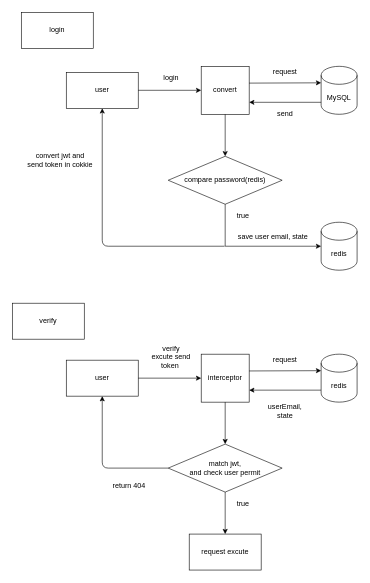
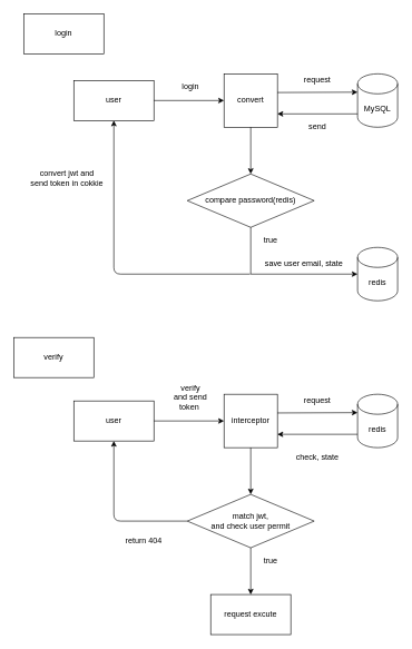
  <mxCell id="0" />
  <mxCell id="1" parent="0" />
  <mxCell id="2" value="compare password(redis)" style="rhombus;whiteSpace=wrap;html=1;" vertex="1" parent="1"><mxGeometry x="280" y="260" width="190" height="80" as="geometry" /></mxCell>
  <mxCell id="3" value="user" style="rounded=0;whiteSpace=wrap;html=1;" vertex="1" parent="1"><mxGeometry x="110" y="120" width="120" height="60" as="geometry" /></mxCell>
  <mxCell id="4" value="true&lt;br&gt;" style="text;html=1;strokeColor=none;fillColor=none;align=center;verticalAlign=middle;whiteSpace=wrap;rounded=0;" vertex="1" parent="1"><mxGeometry x="385" y="350" width="40" height="20" as="geometry" /></mxCell>
  <mxCell id="5" value="convert&lt;br&gt;" style="whiteSpace=wrap;html=1;aspect=fixed;" vertex="1" parent="1"><mxGeometry x="335" y="110" width="80" height="80" as="geometry" /></mxCell>
  <mxCell id="6" value="MySQL" style="shape=cylinder3;whiteSpace=wrap;html=1;boundedLbl=1;backgroundOutline=1;size=15;" vertex="1" parent="1"><mxGeometry x="535" y="110" width="60" height="80" as="geometry" /></mxCell>
  <mxCell id="7" value="" style="endArrow=classic;html=1;exitX=1;exitY=0.5;exitDx=0;exitDy=0;entryX=0;entryY=0.5;entryDx=0;entryDy=0;" edge="1" parent="1" source="3" target="5"><mxGeometry width="50" height="50" relative="1" as="geometry"><mxPoint x="245" y="170" as="sourcePoint" /><mxPoint x="295" y="120" as="targetPoint" /></mxGeometry></mxCell>
  <mxCell id="8" value="login&lt;br&gt;" style="text;html=1;strokeColor=none;fillColor=none;align=center;verticalAlign=middle;whiteSpace=wrap;rounded=0;" vertex="1" parent="1"><mxGeometry x="265" y="120" width="40" height="20" as="geometry" /></mxCell>
  <mxCell id="9" value="" style="endArrow=classic;html=1;entryX=0;entryY=0;entryDx=0;entryDy=27.5;entryPerimeter=0;" edge="1" parent="1" target="6"><mxGeometry width="50" height="50" relative="1" as="geometry"><mxPoint x="415" y="138" as="sourcePoint" /><mxPoint x="505" y="130" as="targetPoint" /></mxGeometry></mxCell>
  <mxCell id="10" value="request" style="text;html=1;strokeColor=none;fillColor=none;align=center;verticalAlign=middle;whiteSpace=wrap;rounded=0;" vertex="1" parent="1"><mxGeometry x="455" y="110" width="40" height="20" as="geometry" /></mxCell>
  <mxCell id="11" value="" style="endArrow=classic;html=1;entryX=0;entryY=0.5;entryDx=0;entryDy=0;entryPerimeter=0;exitX=1;exitY=0.5;exitDx=0;exitDy=0;" edge="1" parent="1"><mxGeometry width="50" height="50" relative="1" as="geometry"><mxPoint x="535" y="170" as="sourcePoint" /><mxPoint x="415" y="170" as="targetPoint" /></mxGeometry></mxCell>
  <mxCell id="12" value="send" style="text;html=1;strokeColor=none;fillColor=none;align=center;verticalAlign=middle;whiteSpace=wrap;rounded=0;" vertex="1" parent="1"><mxGeometry x="455" y="180" width="40" height="20" as="geometry" /></mxCell>
  <mxCell id="13" value="" style="endArrow=classic;html=1;exitX=0.5;exitY=1;exitDx=0;exitDy=0;" edge="1" parent="1" source="5"><mxGeometry width="50" height="50" relative="1" as="geometry"><mxPoint x="325" y="470" as="sourcePoint" /><mxPoint x="375" y="260" as="targetPoint" /></mxGeometry></mxCell>
  <mxCell id="14" value="redis" style="shape=cylinder3;whiteSpace=wrap;html=1;boundedLbl=1;backgroundOutline=1;size=15;" vertex="1" parent="1"><mxGeometry x="535" y="370" width="60" height="80" as="geometry" /></mxCell>
  <mxCell id="15" value="" style="endArrow=classic;html=1;entryX=0;entryY=0.5;entryDx=0;entryDy=0;entryPerimeter=0;" edge="1" parent="1" target="14"><mxGeometry width="50" height="50" relative="1" as="geometry"><mxPoint x="375" y="410" as="sourcePoint" /><mxPoint x="425" y="360" as="targetPoint" /></mxGeometry></mxCell>
  <mxCell id="16" value="save user email, state&lt;br&gt;" style="text;html=1;strokeColor=none;fillColor=none;align=center;verticalAlign=middle;whiteSpace=wrap;rounded=0;" vertex="1" parent="1"><mxGeometry x="375" y="360" width="160" height="70" as="geometry" /></mxCell>
  <mxCell id="17" value="" style="endArrow=classic;html=1;entryX=0.5;entryY=1;entryDx=0;entryDy=0;" edge="1" parent="1" target="3"><mxGeometry width="50" height="50" relative="1" as="geometry"><mxPoint x="374" y="410" as="sourcePoint" /><mxPoint x="375" y="400" as="targetPoint" /><Array as="points"><mxPoint x="170" y="410" /></Array></mxGeometry></mxCell>
  <mxCell id="18" value="" style="endArrow=none;html=1;entryX=0.5;entryY=1;entryDx=0;entryDy=0;" edge="1" parent="1" target="2"><mxGeometry width="50" height="50" relative="1" as="geometry"><mxPoint x="375" y="410" as="sourcePoint" /><mxPoint x="375" y="400" as="targetPoint" /></mxGeometry></mxCell>
  <mxCell id="19" value="&lt;br&gt;convert jwt and&lt;br&gt;send token in cokkie" style="text;html=1;strokeColor=none;fillColor=none;align=center;verticalAlign=middle;whiteSpace=wrap;rounded=0;" vertex="1" parent="1"><mxGeometry x="35" y="240" width="130" height="40" as="geometry" /></mxCell>
  <mxCell id="20" value="login" style="rounded=0;whiteSpace=wrap;html=1;" vertex="1" parent="1"><mxGeometry x="35" y="20" width="120" height="60" as="geometry" /></mxCell>
  <mxCell id="21" value="match jwt,&lt;br&gt;and check user permit" style="rhombus;whiteSpace=wrap;html=1;" vertex="1" parent="1"><mxGeometry x="280" y="740" width="190" height="80" as="geometry" /></mxCell>
  <mxCell id="22" value="user" style="rounded=0;whiteSpace=wrap;html=1;" vertex="1" parent="1"><mxGeometry x="110" y="600" width="120" height="60" as="geometry" /></mxCell>
  <mxCell id="23" value="true&lt;br&gt;" style="text;html=1;strokeColor=none;fillColor=none;align=center;verticalAlign=middle;whiteSpace=wrap;rounded=0;" vertex="1" parent="1"><mxGeometry x="385" y="830" width="40" height="20" as="geometry" /></mxCell>
  <mxCell id="24" value="interceptor" style="whiteSpace=wrap;html=1;aspect=fixed;" vertex="1" parent="1"><mxGeometry x="335" y="590" width="80" height="80" as="geometry" /></mxCell>
  <mxCell id="25" value="" style="endArrow=classic;html=1;exitX=1;exitY=0.5;exitDx=0;exitDy=0;entryX=0;entryY=0.5;entryDx=0;entryDy=0;" edge="1" parent="1" source="22" target="24"><mxGeometry width="50" height="50" relative="1" as="geometry"><mxPoint x="245" y="650" as="sourcePoint" /><mxPoint x="295" y="600" as="targetPoint" /></mxGeometry></mxCell>
- <mxCell id="26" value="verify&lt;br&gt;excute send token&amp;nbsp;" style="text;html=1;strokeColor=none;fillColor=none;align=center;verticalAlign=middle;whiteSpace=wrap;rounded=0;" vertex="1" parent="1"><mxGeometry x="250" y="560" width="70" height="70" as="geometry" /></mxCell>
+ <mxCell id="26" value="verify&lt;br&gt;and send token&amp;nbsp;" style="text;html=1;strokeColor=none;fillColor=none;align=center;verticalAlign=middle;whiteSpace=wrap;rounded=0;" vertex="1" parent="1"><mxGeometry x="250" y="560" width="70" height="70" as="geometry" /></mxCell>
  <mxCell id="27" value="" style="endArrow=classic;html=1;entryX=0;entryY=0;entryDx=0;entryDy=27.5;entryPerimeter=0;" edge="1" parent="1"><mxGeometry width="50" height="50" relative="1" as="geometry"><mxPoint x="415" y="618" as="sourcePoint" /><mxPoint x="535" y="617.5" as="targetPoint" /></mxGeometry></mxCell>
  <mxCell id="28" value="request" style="text;html=1;strokeColor=none;fillColor=none;align=center;verticalAlign=middle;whiteSpace=wrap;rounded=0;" vertex="1" parent="1"><mxGeometry x="455" y="590" width="40" height="20" as="geometry" /></mxCell>
  <mxCell id="29" value="" style="endArrow=classic;html=1;entryX=0;entryY=0.5;entryDx=0;entryDy=0;entryPerimeter=0;exitX=1;exitY=0.5;exitDx=0;exitDy=0;" edge="1" parent="1"><mxGeometry width="50" height="50" relative="1" as="geometry"><mxPoint x="535" y="650" as="sourcePoint" /><mxPoint x="415" y="650" as="targetPoint" /></mxGeometry></mxCell>
- <mxCell id="30" value="userEmail, state" style="text;html=1;strokeColor=none;fillColor=none;align=center;verticalAlign=middle;whiteSpace=wrap;rounded=0;" vertex="1" parent="1"><mxGeometry x="440" y="660" width="70" height="50" as="geometry" /></mxCell>
+ <mxCell id="30" value="check, state" style="text;html=1;strokeColor=none;fillColor=none;align=center;verticalAlign=middle;whiteSpace=wrap;rounded=0;" vertex="1" parent="1"><mxGeometry x="440" y="660" width="70" height="50" as="geometry" /></mxCell>
  <mxCell id="31" value="" style="endArrow=classic;html=1;exitX=0.5;exitY=1;exitDx=0;exitDy=0;" edge="1" parent="1" source="24"><mxGeometry width="50" height="50" relative="1" as="geometry"><mxPoint x="325" y="950" as="sourcePoint" /><mxPoint x="375" y="740" as="targetPoint" /></mxGeometry></mxCell>
  <mxCell id="32" value="redis" style="shape=cylinder3;whiteSpace=wrap;html=1;boundedLbl=1;backgroundOutline=1;size=15;" vertex="1" parent="1"><mxGeometry x="535" y="590" width="60" height="80" as="geometry" /></mxCell>
  <mxCell id="33" value="return 404" style="text;html=1;strokeColor=none;fillColor=none;align=center;verticalAlign=middle;whiteSpace=wrap;rounded=0;" vertex="1" parent="1"><mxGeometry x="150" y="790" width="130" height="40" as="geometry" /></mxCell>
  <mxCell id="34" value="verify" style="rounded=0;whiteSpace=wrap;html=1;" vertex="1" parent="1"><mxGeometry x="20" y="505" width="120" height="60" as="geometry" /></mxCell>
  <mxCell id="35" value="request excute" style="rounded=0;whiteSpace=wrap;html=1;" vertex="1" parent="1"><mxGeometry x="315" y="890" width="120" height="60" as="geometry" /></mxCell>
  <mxCell id="36" value="" style="endArrow=classic;html=1;exitX=0.5;exitY=1;exitDx=0;exitDy=0;" edge="1" parent="1" source="21"><mxGeometry width="50" height="50" relative="1" as="geometry"><mxPoint x="325" y="1000" as="sourcePoint" /><mxPoint x="375" y="890" as="targetPoint" /></mxGeometry></mxCell>
  <mxCell id="37" value="" style="endArrow=classic;html=1;entryX=0.5;entryY=1;entryDx=0;entryDy=0;exitX=0;exitY=0.5;exitDx=0;exitDy=0;" edge="1" parent="1" source="21" target="22"><mxGeometry width="50" height="50" relative="1" as="geometry"><mxPoint x="275" y="780" as="sourcePoint" /><mxPoint x="375" y="950" as="targetPoint" /><Array as="points"><mxPoint x="170" y="780" /></Array></mxGeometry></mxCell>
